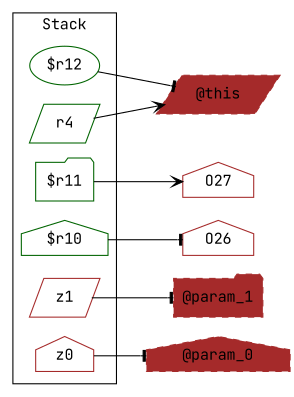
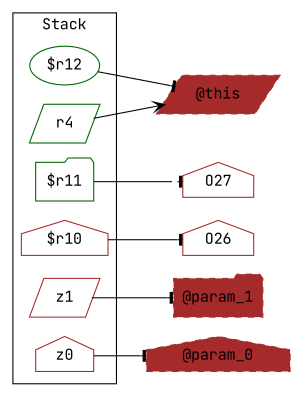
  digraph {
    fontname="JetBrains Mono"
    rankDir=LR
    rankdir=LR
    node [color=brown fontname="JetBrains Mono" shape=house]
    edge [arrowhead=tee fontname="JetBrains Mono"]
    "$r12" [color=darkgreen shape=ellipse]
    "$r11" [color=darkgreen shape=folder]
-   "$r10" [color=darkgreen]
+   "$r10"
    z1 [shape=parallelogram]
    z0
    r4 [color=darkgreen shape=parallelogram]
    "@this" [shape=parallelogram style="filled,dashed"]
    O27
    O26
    "@param_1" [shape=folder style="filled,dashed"]
    "@param_0" [style="filled,dashed"]
    subgraph cluster_1 {
      label=Stack
      "$r12"
      "$r11"
      "$r10"
      z1
      z0
      r4
    }
    "$r12" -> "@this"
-   "$r11" -> O27 [arrowhead=vee]
+   "$r11" -> O27
    "$r10" -> O26
    z1 -> "@param_1"
    z0 -> "@param_0"
    r4 -> "@this" [arrowhead=vee]
  }
